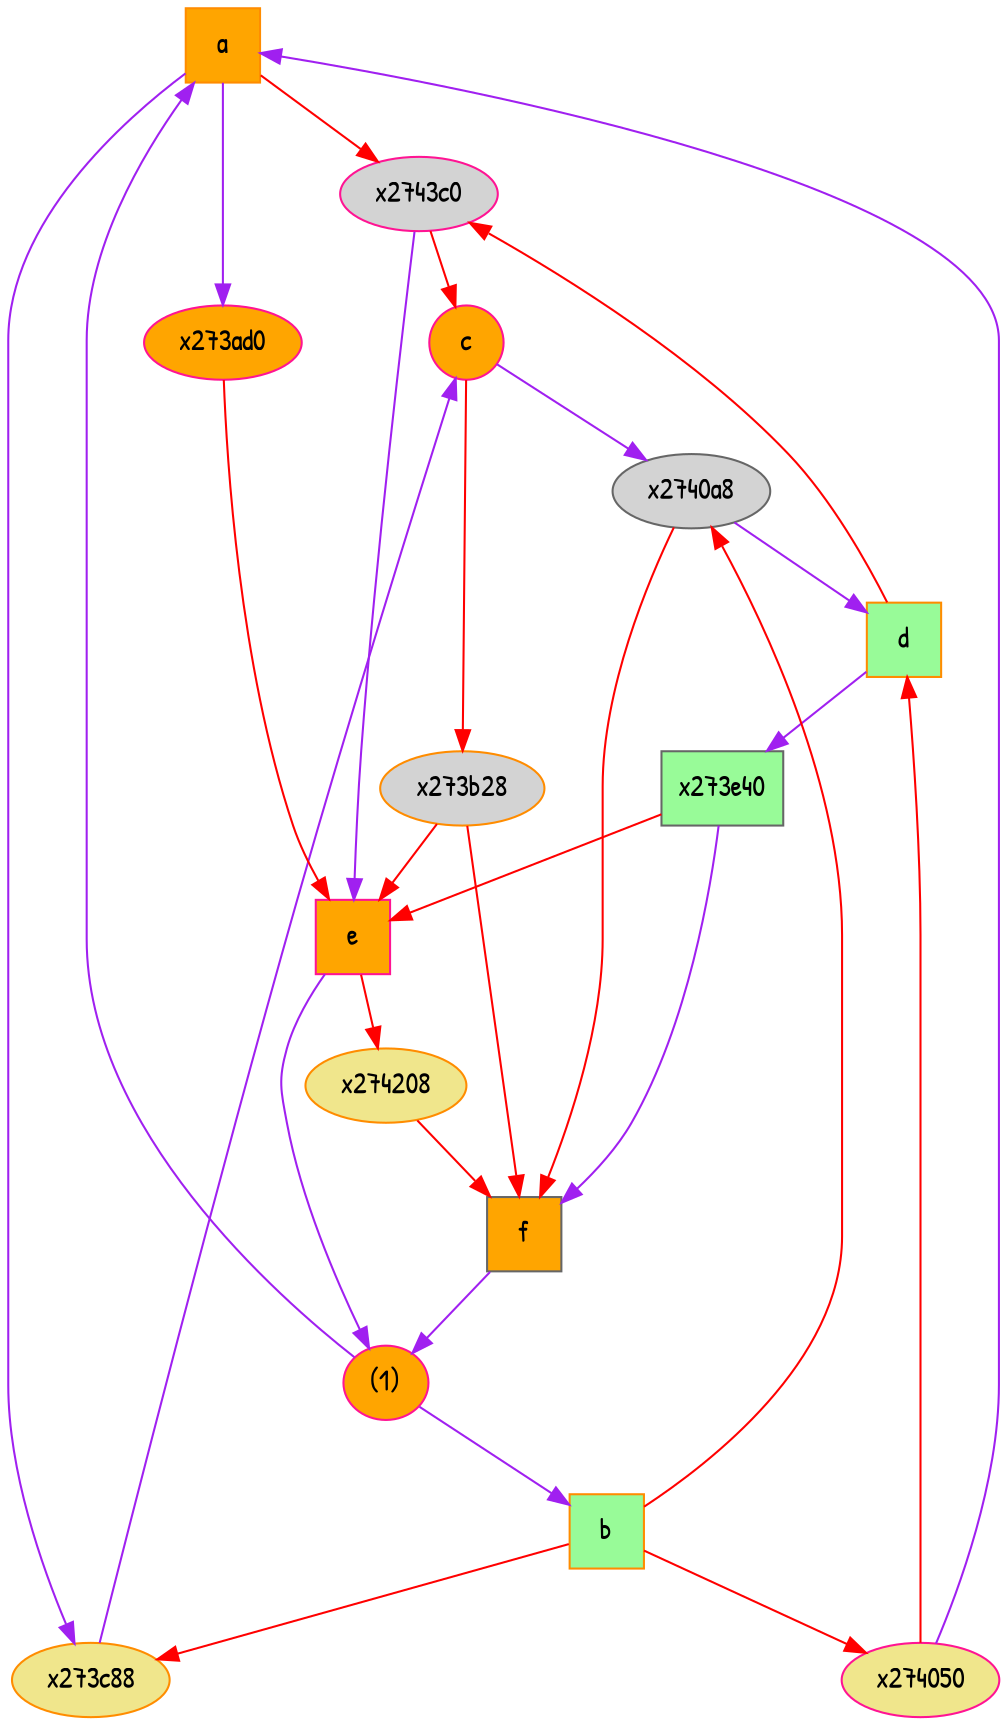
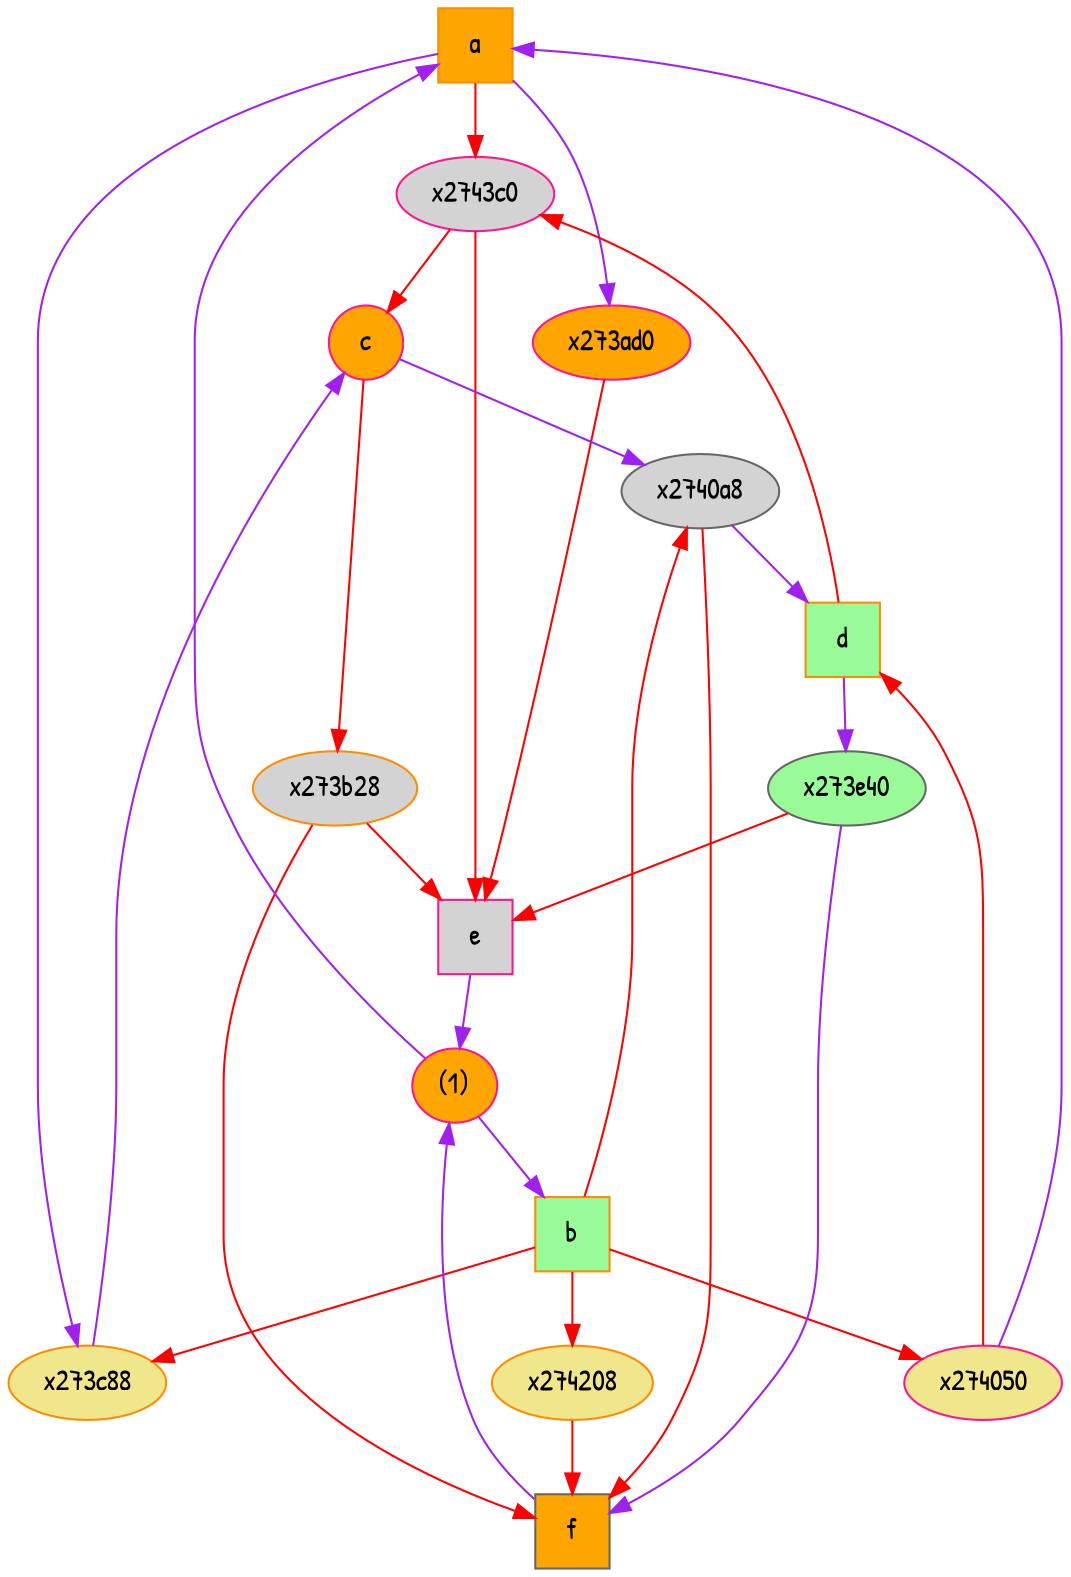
  digraph {
    fontname="Patrick Hand"
    node [color=darkorange fillcolor=orange fontname="Patrick Hand" style=filled]
    edge [color=red fontname="Patrick Hand"]
    n1 [label=a shape=box width=0.5]
    x2743c0 [color=deeppink fillcolor=lightgrey width=0.5]
    x273c88 [fillcolor=khaki width=0.5]
    x273ad0 [color=deeppink width=0.5]
    n5 [color=deeppink label=c shape=ellipse width=0.5]
-   n6 [color=deeppink label=e shape=box width=0.5]
+   n6 [color=deeppink fillcolor=lightgrey label=e shape=box width=0.5]
    x274050 [color=deeppink fillcolor=khaki width=0.5]
    n8 [fillcolor=palegreen label=d shape=box width=0.5]
    n9 [fillcolor=palegreen label=b shape=box width=0.5]
    x2740a8 [color=gray40 fillcolor=lightgrey width=0.5]
    x274208 [fillcolor=khaki width=0.5]
    n12 [color=gray40 label=f shape=box width=0.5]
    x273b28 [fillcolor=lightgrey width=0.5]
-   x273e40 [color=gray40 fillcolor=palegreen width=0.5 shape=box]
+   x273e40 [color=gray40 fillcolor=palegreen width=0.5]
    n15 [color=deeppink label="(1)" width=0.5]
    n1 -> x2743c0
    n1 -> x273c88 [color=purple]
    n1 -> x273ad0 [color=purple]
    x2743c0 -> n5
-   x2743c0 -> n6 [color=purple]
+   x2743c0 -> n6
    x273c88 -> n5 [color=purple]
    x273ad0 -> n6
    n5 -> x2740a8 [color=purple]
    n5 -> x273b28
    n6 -> n15 [color=purple]
    x274050 -> n1 [color=purple]
    x274050 -> n8
    n8 -> x2743c0
    n8 -> x273e40 [color=purple]
    n9 -> x273c88
    n9 -> x274050
    n9 -> x2740a8
-   n6 -> x274208
+   n9 -> x274208
    x2740a8 -> n8 [color=purple]
    x2740a8 -> n12
    x274208 -> n12
    n12 -> n15 [color=purple]
    x273b28 -> n6
    x273b28 -> n12
    x273e40 -> n6
    x273e40 -> n12 [color=purple]
    n15 -> n1 [color=purple]
    n15 -> n9 [color=purple]
  }
